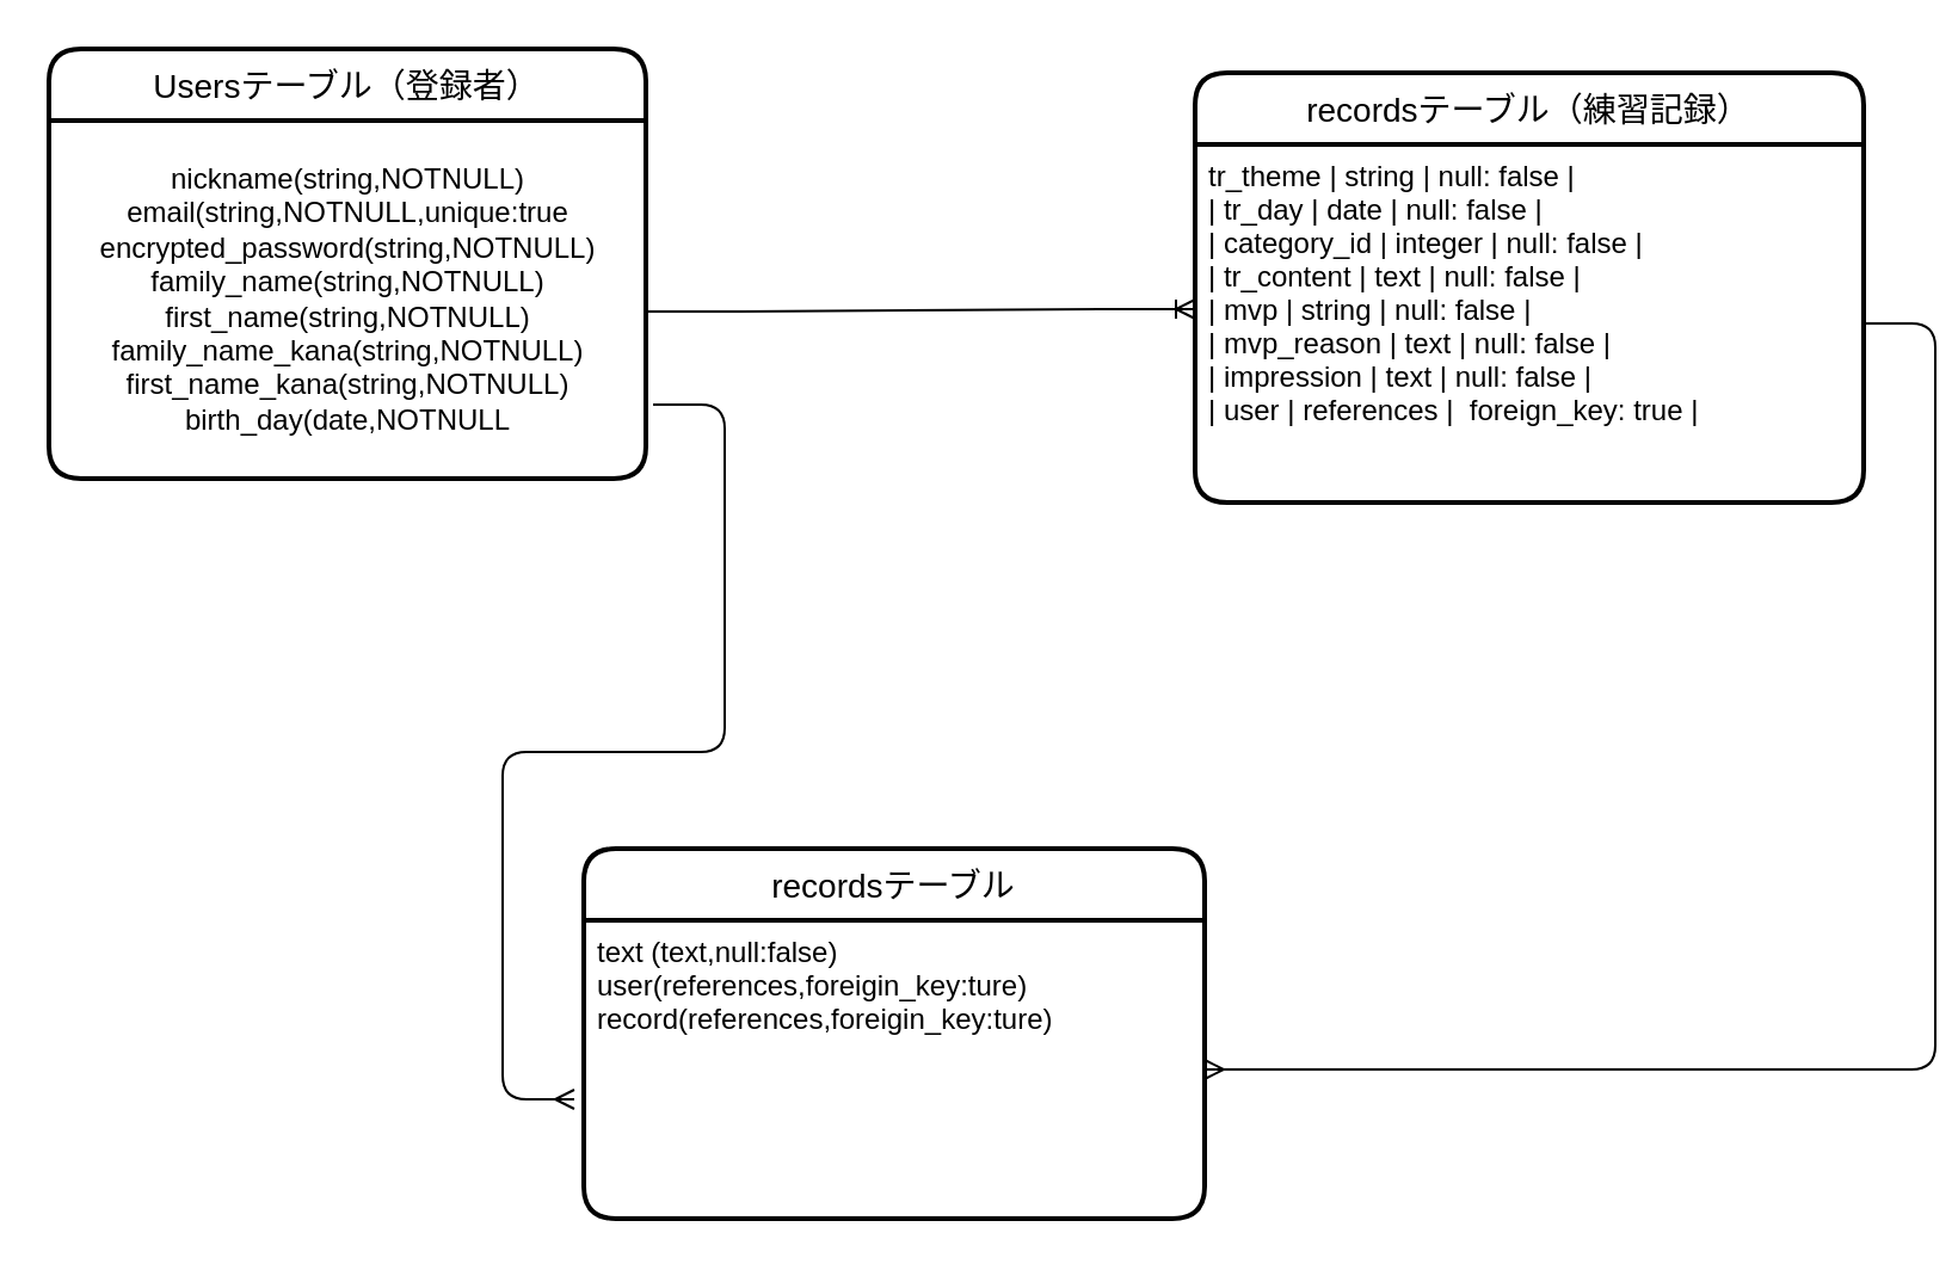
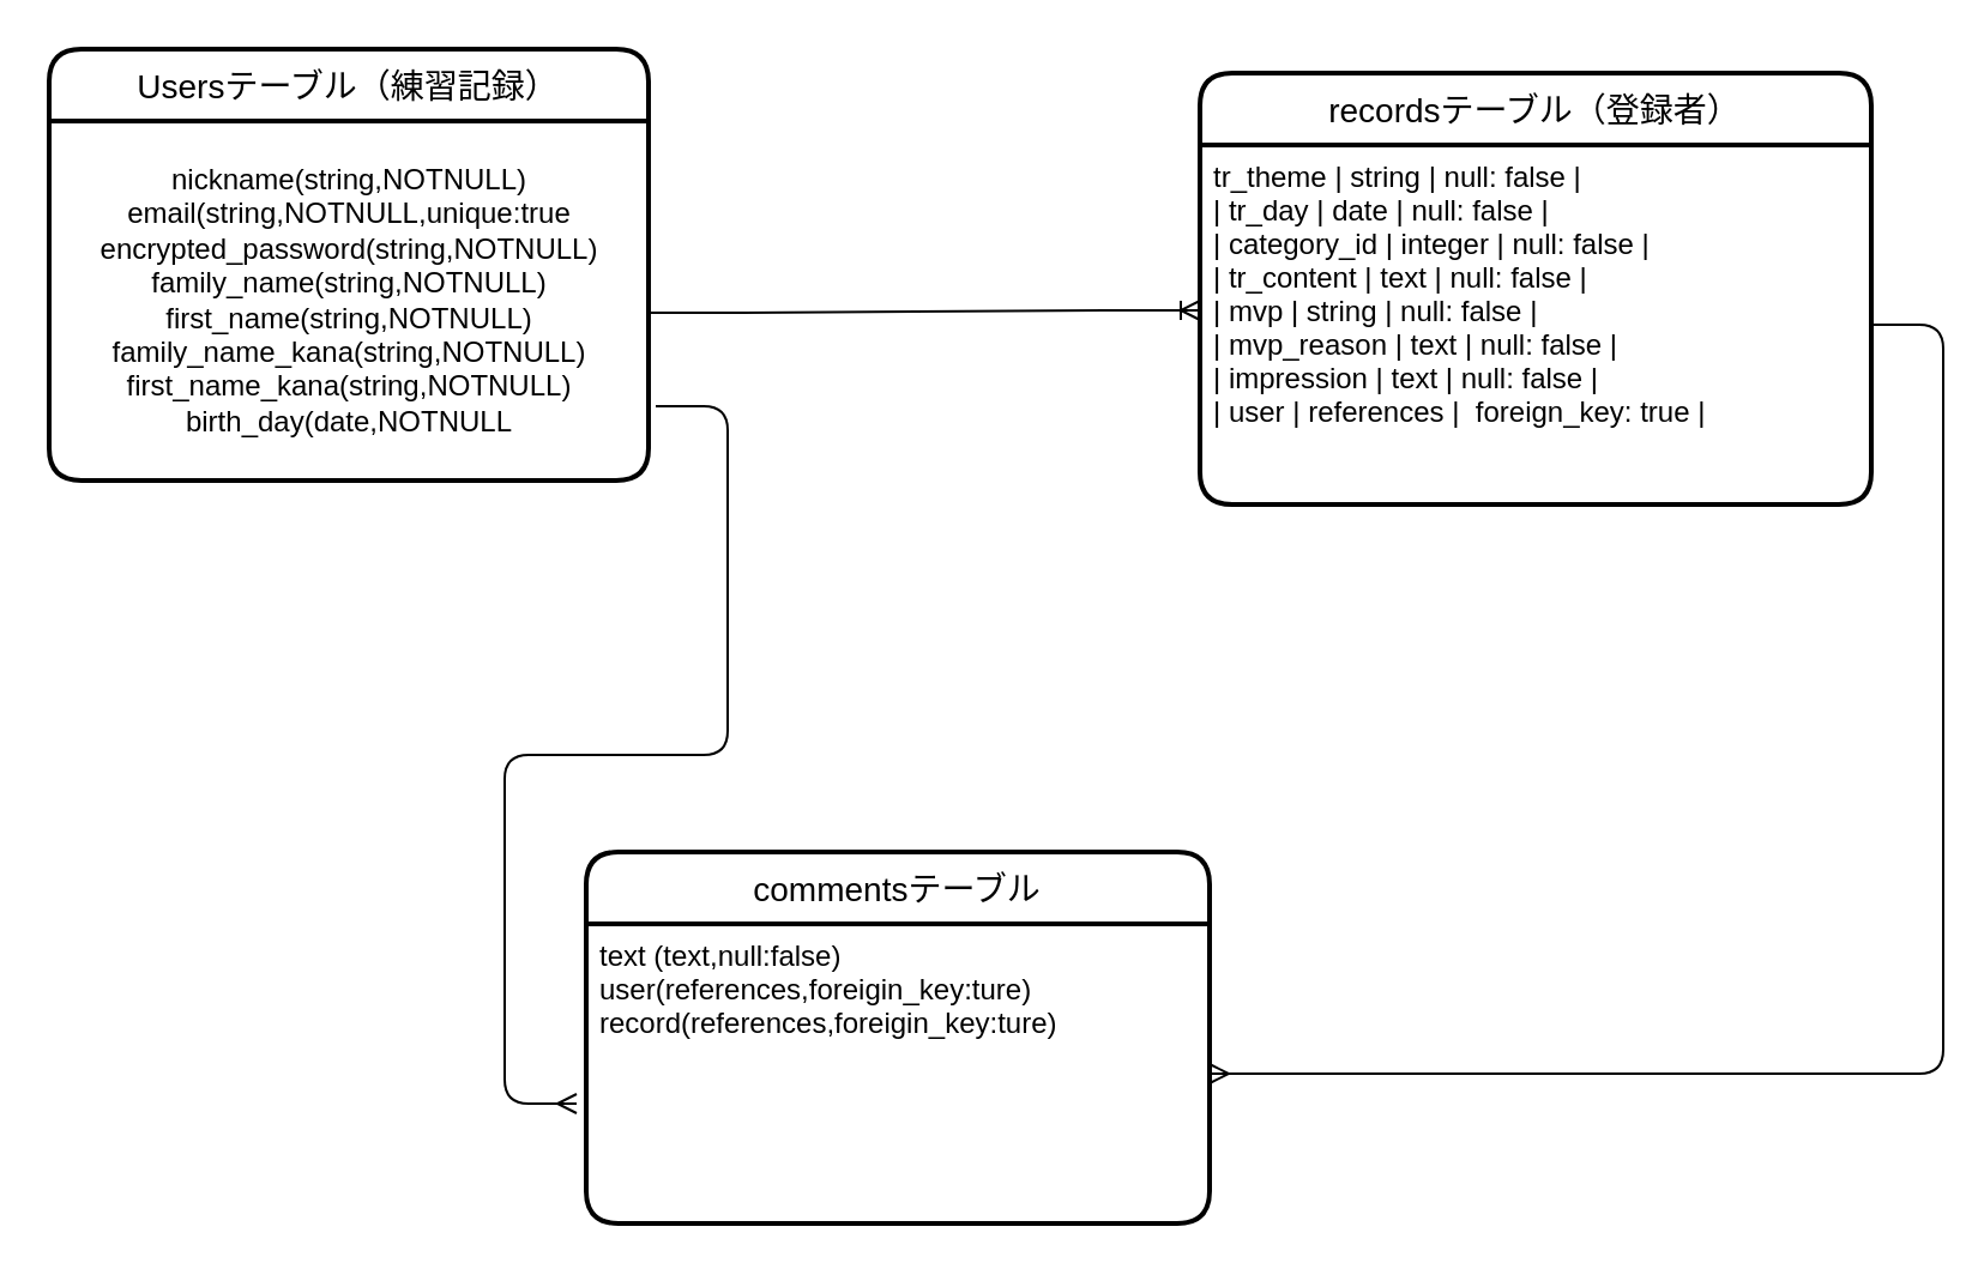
  <mxCell id="0" />
  <mxCell id="1" parent="0" />
- <mxCell id="2" value="Usersテーブル（登録者）" style="swimlane;childLayout=stackLayout;horizontal=1;startSize=30;horizontalStack=0;rounded=1;fontSize=14;fontStyle=0;strokeWidth=2;resizeParent=0;resizeLast=1;shadow=0;dashed=0;align=center;" vertex="1" parent="1"><mxGeometry x="20" y="20" width="250" height="180" as="geometry" /></mxCell>
+ <mxCell id="2" value="Usersテーブル（練習記録）" style="swimlane;childLayout=stackLayout;horizontal=1;startSize=30;horizontalStack=0;rounded=1;fontSize=14;fontStyle=0;strokeWidth=2;resizeParent=0;resizeLast=1;shadow=0;dashed=0;align=center;" vertex="1" parent="1"><mxGeometry x="20" y="20" width="250" height="180" as="geometry" /></mxCell>
  <mxCell id="3" value="&lt;span style=&quot;text-align: left&quot;&gt;nickname(string,NOTNULL)&lt;/span&gt;&lt;br style=&quot;padding: 0px ; margin: 0px ; text-align: left&quot;&gt;&lt;span style=&quot;text-align: left&quot;&gt;email(string,NOTNULL,unique:true&lt;/span&gt;&lt;br style=&quot;padding: 0px ; margin: 0px ; text-align: left&quot;&gt;&lt;span style=&quot;text-align: left&quot;&gt;encrypted_password(string,NOTNULL)&lt;/span&gt;&lt;br style=&quot;padding: 0px ; margin: 0px ; text-align: left&quot;&gt;&lt;span style=&quot;text-align: left&quot;&gt;family_name(string,NOTNULL)&lt;/span&gt;&lt;br style=&quot;padding: 0px ; margin: 0px ; text-align: left&quot;&gt;&lt;span style=&quot;text-align: left&quot;&gt;first_name(string,NOTNULL)&lt;/span&gt;&lt;br style=&quot;padding: 0px ; margin: 0px ; text-align: left&quot;&gt;&lt;span style=&quot;text-align: left&quot;&gt;family_name_kana(string,NOTNULL)&lt;/span&gt;&lt;br style=&quot;padding: 0px ; margin: 0px ; text-align: left&quot;&gt;&lt;span style=&quot;text-align: left&quot;&gt;first_name_kana(string,NOTNULL)&lt;/span&gt;&lt;br style=&quot;padding: 0px ; margin: 0px ; text-align: left&quot;&gt;&lt;span style=&quot;text-align: left&quot;&gt;birth_day(date,NOTNULL&lt;/span&gt;" style="text;html=1;align=center;verticalAlign=middle;resizable=0;points=[];autosize=1;" vertex="1" parent="2"><mxGeometry y="30" width="250" height="150" as="geometry" /></mxCell>
- <mxCell id="4" value="recordsテーブル（練習記録）" style="swimlane;childLayout=stackLayout;horizontal=1;startSize=30;horizontalStack=0;rounded=1;fontSize=14;fontStyle=0;strokeWidth=2;resizeParent=0;resizeLast=1;shadow=0;dashed=0;align=center;" vertex="1" parent="1"><mxGeometry x="500" y="30" width="280" height="180" as="geometry" /></mxCell>
+ <mxCell id="4" value="recordsテーブル（登録者）" style="swimlane;childLayout=stackLayout;horizontal=1;startSize=30;horizontalStack=0;rounded=1;fontSize=14;fontStyle=0;strokeWidth=2;resizeParent=0;resizeLast=1;shadow=0;dashed=0;align=center;" vertex="1" parent="1"><mxGeometry x="500" y="30" width="280" height="180" as="geometry" /></mxCell>
  <mxCell id="5" value="tr_theme         | string     | null: false                    |&#10;| tr_day           | date       | null: false                    |&#10;| category_id      | integer    | null: false                    |&#10;| tr_content       | text       | null: false                    |&#10;| mvp              | string     | null: false                    |&#10;| mvp_reason       | text       | null: false                    |&#10;| impression       | text       | null: false                    |&#10;| user             | references |  foreign_key: true |" style="align=left;strokeColor=none;fillColor=none;spacingLeft=4;fontSize=12;verticalAlign=top;resizable=0;rotatable=0;part=1;" vertex="1" parent="4"><mxGeometry y="30" width="280" height="150" as="geometry" /></mxCell>
- <mxCell id="6" value="recordsテーブル" style="swimlane;childLayout=stackLayout;horizontal=1;startSize=30;horizontalStack=0;rounded=1;fontSize=14;fontStyle=0;strokeWidth=2;resizeParent=0;resizeLast=1;shadow=0;dashed=0;align=center;" vertex="1" parent="1"><mxGeometry x="244" y="355" width="260" height="155" as="geometry" /></mxCell>
+ <mxCell id="6" value="commentsテーブル" style="swimlane;childLayout=stackLayout;horizontal=1;startSize=30;horizontalStack=0;rounded=1;fontSize=14;fontStyle=0;strokeWidth=2;resizeParent=0;resizeLast=1;shadow=0;dashed=0;align=center;" vertex="1" parent="1"><mxGeometry x="244" y="355" width="260" height="155" as="geometry" /></mxCell>
  <mxCell id="7" value="text (text,null:false)&#10;user(references,foreigin_key:ture)&#10;record(references,foreigin_key:ture)" style="align=left;strokeColor=none;fillColor=none;spacingLeft=4;fontSize=12;verticalAlign=top;resizable=0;rotatable=0;part=1;" vertex="1" parent="6"><mxGeometry y="30" width="260" height="125" as="geometry" /></mxCell>
  <mxCell id="8" value="" style="edgeStyle=entityRelationEdgeStyle;fontSize=12;html=1;endArrow=ERoneToMany;entryX=0;entryY=0.46;entryDx=0;entryDy=0;entryPerimeter=0;" edge="1" parent="1" target="5"><mxGeometry width="100" height="100" relative="1" as="geometry"><mxPoint x="270" y="130" as="sourcePoint" /><mxPoint x="370" y="30" as="targetPoint" /></mxGeometry></mxCell>
  <mxCell id="9" value="" style="edgeStyle=entityRelationEdgeStyle;fontSize=12;html=1;endArrow=none;startArrow=ERmany;exitX=1;exitY=0.5;exitDx=0;exitDy=0;startFill=0;endFill=0;" edge="1" parent="1" source="7" target="5"><mxGeometry width="100" height="100" relative="1" as="geometry"><mxPoint x="590" y="390" as="sourcePoint" /><mxPoint x="490" y="180" as="targetPoint" /></mxGeometry></mxCell>
  <mxCell id="10" value="" style="edgeStyle=entityRelationEdgeStyle;fontSize=12;html=1;endArrow=ERmany;exitX=1.012;exitY=0.793;exitDx=0;exitDy=0;exitPerimeter=0;" edge="1" parent="1" source="3"><mxGeometry width="100" height="100" relative="1" as="geometry"><mxPoint x="280" y="170" as="sourcePoint" /><mxPoint x="240" y="460" as="targetPoint" /></mxGeometry></mxCell>
